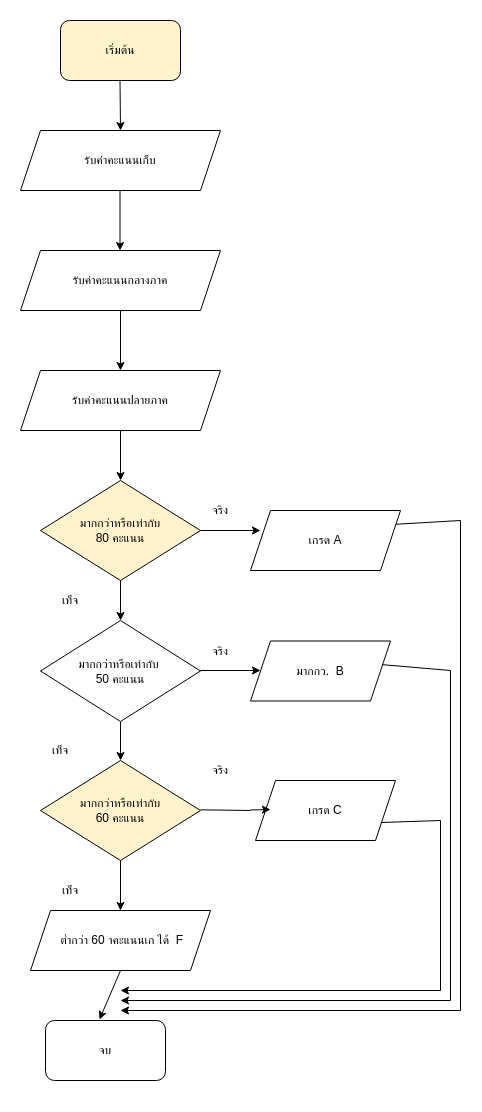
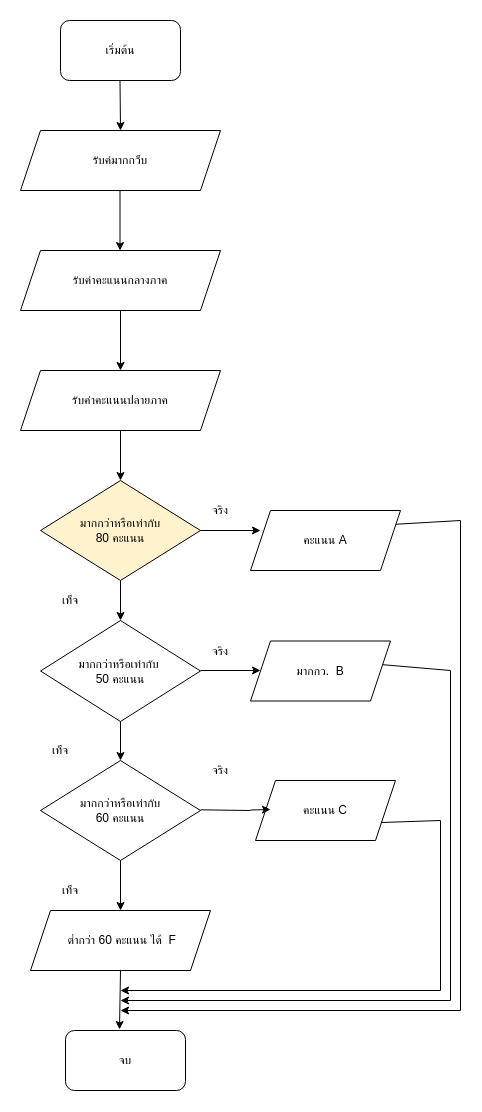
  <mxCell id="0" />
  <mxCell id="1" parent="0" />
- <mxCell id="2" value="เริ่มต้น" style="rounded=1;whiteSpace=wrap;html=1;fillColor=#fff2cc;" vertex="1" parent="1"><mxGeometry x="60" y="20" width="120" height="60" as="geometry" /></mxCell>
+ <mxCell id="2" value="เริ่มต้น" style="rounded=1;whiteSpace=wrap;html=1;" vertex="1" parent="1"><mxGeometry x="60" y="20" width="120" height="60" as="geometry" /></mxCell>
  <mxCell id="3" value="" style="endArrow=classic;html=1;" edge="1" parent="1"><mxGeometry width="50" height="50" relative="1" as="geometry"><mxPoint x="119.5" y="80" as="sourcePoint" /><mxPoint x="120" y="130" as="targetPoint" /></mxGeometry></mxCell>
- <mxCell id="4" value="รับค่าคะแนนเก็บ" style="shape=parallelogram;perimeter=parallelogramPerimeter;whiteSpace=wrap;html=1;fixedSize=1;" vertex="1" parent="1"><mxGeometry x="20" y="130" width="200" height="60" as="geometry" /></mxCell>
+ <mxCell id="4" value="รับค่มากกว็บ" style="shape=parallelogram;perimeter=parallelogramPerimeter;whiteSpace=wrap;html=1;fixedSize=1;" vertex="1" parent="1"><mxGeometry x="20" y="130" width="200" height="60" as="geometry" /></mxCell>
  <mxCell id="5" value="" style="endArrow=classic;html=1;" edge="1" parent="1"><mxGeometry width="50" height="50" relative="1" as="geometry"><mxPoint x="119.5" y="190" as="sourcePoint" /><mxPoint x="119.5" y="250" as="targetPoint" /></mxGeometry></mxCell>
  <mxCell id="6" value="รับค่าคะแนนกลางภาค" style="shape=parallelogram;perimeter=parallelogramPerimeter;whiteSpace=wrap;html=1;fixedSize=1;" vertex="1" parent="1"><mxGeometry x="20" y="250" width="200" height="60" as="geometry" /></mxCell>
  <mxCell id="7" value="รับค่าคะแนนปลายภาค" style="shape=parallelogram;perimeter=parallelogramPerimeter;whiteSpace=wrap;html=1;fixedSize=1;" vertex="1" parent="1"><mxGeometry x="20" y="370" width="200" height="60" as="geometry" /></mxCell>
  <mxCell id="8" value="" style="endArrow=classic;html=1;entryX=0.5;entryY=0;entryDx=0;entryDy=0;" edge="1" parent="1" target="7"><mxGeometry width="50" height="50" relative="1" as="geometry"><mxPoint x="120" y="310" as="sourcePoint" /><mxPoint x="170" y="260" as="targetPoint" /></mxGeometry></mxCell>
  <mxCell id="9" value="มากกว่าหรือเท่ากับ &lt;br&gt;80 คะแนน" style="rhombus;whiteSpace=wrap;html=1;fillColor=#fff2cc;" vertex="1" parent="1"><mxGeometry x="40" y="480" width="160" height="100" as="geometry" /></mxCell>
  <mxCell id="10" value="มากกว่าหรือเท่ากับ&amp;nbsp;&lt;br&gt;50 คะแนน" style="rhombus;whiteSpace=wrap;html=1;" vertex="1" parent="1"><mxGeometry x="40" y="620" width="160" height="101" as="geometry" /></mxCell>
- <mxCell id="11" value="มากกว่าหรือเท่ากับ&lt;br&gt;60 คะแนน" style="rhombus;whiteSpace=wrap;html=1;fillColor=#fff2cc;" vertex="1" parent="1"><mxGeometry x="40" y="760" width="160" height="100" as="geometry" /></mxCell>
- <mxCell id="12" value="&amp;nbsp;ต่ำกว่า 60 าคะแนนเก ได้ &amp;nbsp;F" style="shape=parallelogram;perimeter=parallelogramPerimeter;whiteSpace=wrap;html=1;fixedSize=1;" vertex="1" parent="1"><mxGeometry x="30" y="910" width="180" height="60" as="geometry" /></mxCell>
- <mxCell id="13" value="จบ" style="rounded=1;whiteSpace=wrap;html=1;" vertex="1" parent="1"><mxGeometry x="45" y="1020" width="120" height="60" as="geometry" /></mxCell>
+ <mxCell id="11" value="มากกว่าหรือเท่ากับ&lt;br&gt;60 คะแนน" style="rhombus;whiteSpace=wrap;html=1;" vertex="1" parent="1"><mxGeometry x="40" y="760" width="160" height="100" as="geometry" /></mxCell>
+ <mxCell id="12" value="&amp;nbsp;ต่ำกว่า 60 คะแนน ได้ &amp;nbsp;F" style="shape=parallelogram;perimeter=parallelogramPerimeter;whiteSpace=wrap;html=1;fixedSize=1;" vertex="1" parent="1"><mxGeometry x="30" y="910" width="180" height="60" as="geometry" /></mxCell>
+ <mxCell id="13" value="จบ" style="rounded=1;whiteSpace=wrap;html=1;" vertex="1" parent="1"><mxGeometry x="65" y="1030" width="120" height="60" as="geometry" /></mxCell>
  <mxCell id="14" value="" style="endArrow=classic;html=1;entryX=0.5;entryY=0;entryDx=0;entryDy=0;" edge="1" parent="1" target="9"><mxGeometry width="50" height="50" relative="1" as="geometry"><mxPoint x="120" y="430" as="sourcePoint" /><mxPoint x="170" y="380" as="targetPoint" /></mxGeometry></mxCell>
  <mxCell id="15" value="" style="endArrow=classic;html=1;entryX=0.5;entryY=0;entryDx=0;entryDy=0;" edge="1" parent="1" target="10"><mxGeometry width="50" height="50" relative="1" as="geometry"><mxPoint x="120" y="580" as="sourcePoint" /><mxPoint x="170" y="530" as="targetPoint" /></mxGeometry></mxCell>
  <mxCell id="16" value="" style="endArrow=classic;html=1;entryX=0.5;entryY=0;entryDx=0;entryDy=0;" edge="1" parent="1" target="11"><mxGeometry width="50" height="50" relative="1" as="geometry"><mxPoint x="120" y="721" as="sourcePoint" /><mxPoint x="170" y="671" as="targetPoint" /></mxGeometry></mxCell>
  <mxCell id="17" value="" style="endArrow=classic;html=1;entryX=0.5;entryY=0;entryDx=0;entryDy=0;" edge="1" parent="1" target="12"><mxGeometry width="50" height="50" relative="1" as="geometry"><mxPoint x="120" y="860" as="sourcePoint" /><mxPoint x="170" y="810" as="targetPoint" /></mxGeometry></mxCell>
  <mxCell id="18" value="" style="endArrow=classic;html=1;entryX=0.45;entryY=-0.017;entryDx=0;entryDy=0;entryPerimeter=0;" edge="1" parent="1" target="13"><mxGeometry width="50" height="50" relative="1" as="geometry"><mxPoint x="120" y="970" as="sourcePoint" /><mxPoint x="170" y="920" as="targetPoint" /></mxGeometry></mxCell>
  <mxCell id="19" value="" style="endArrow=classic;html=1;" edge="1" parent="1"><mxGeometry width="50" height="50" relative="1" as="geometry"><mxPoint x="200" y="530" as="sourcePoint" /><mxPoint x="260" y="530" as="targetPoint" /></mxGeometry></mxCell>
  <mxCell id="20" value="" style="endArrow=classic;html=1;" edge="1" parent="1"><mxGeometry width="50" height="50" relative="1" as="geometry"><mxPoint x="200" y="670" as="sourcePoint" /><mxPoint x="260" y="670" as="targetPoint" /></mxGeometry></mxCell>
- <mxCell id="21" value="เกรด C" style="shape=parallelogram;perimeter=parallelogramPerimeter;whiteSpace=wrap;html=1;fixedSize=1;" vertex="1" parent="1"><mxGeometry x="255" y="780" width="140" height="60" as="geometry" /></mxCell>
+ <mxCell id="21" value="คะแนน C" style="shape=parallelogram;perimeter=parallelogramPerimeter;whiteSpace=wrap;html=1;fixedSize=1;" vertex="1" parent="1"><mxGeometry x="255" y="780" width="140" height="60" as="geometry" /></mxCell>
  <mxCell id="22" value="" style="endArrow=classic;html=1;" edge="1" parent="1"><mxGeometry width="50" height="50" relative="1" as="geometry"><mxPoint x="460" y="1010" as="sourcePoint" /><mxPoint x="120" y="1010" as="targetPoint" /></mxGeometry></mxCell>
  <mxCell id="23" value="" style="endArrow=none;html=1;" edge="1" parent="1"><mxGeometry width="50" height="50" relative="1" as="geometry"><mxPoint x="460" y="1010" as="sourcePoint" /><mxPoint x="460" y="520" as="targetPoint" /><Array as="points" /></mxGeometry></mxCell>
  <mxCell id="24" value="" style="endArrow=none;html=1;exitX=0.94;exitY=0.4;exitDx=0;exitDy=0;exitPerimeter=0;" edge="1" parent="1"><mxGeometry width="50" height="50" relative="1" as="geometry"><mxPoint x="391" y="524" as="sourcePoint" /><mxPoint x="460" y="520" as="targetPoint" /></mxGeometry></mxCell>
  <mxCell id="25" value="" style="endArrow=none;html=1;" edge="1" parent="1"><mxGeometry width="50" height="50" relative="1" as="geometry"><mxPoint x="450" y="670" as="sourcePoint" /><mxPoint x="450" y="1000" as="targetPoint" /><Array as="points" /></mxGeometry></mxCell>
  <mxCell id="26" value="" style="endArrow=none;html=1;" edge="1" parent="1"><mxGeometry width="50" height="50" relative="1" as="geometry"><mxPoint x="450" y="670" as="sourcePoint" /><mxPoint x="380" y="664" as="targetPoint" /></mxGeometry></mxCell>
  <mxCell id="27" value="" style="endArrow=classic;html=1;" edge="1" parent="1"><mxGeometry width="50" height="50" relative="1" as="geometry"><mxPoint x="450" y="1000" as="sourcePoint" /><mxPoint x="120" y="1000" as="targetPoint" /></mxGeometry></mxCell>
  <mxCell id="28" value="" style="endArrow=classic;html=1;" edge="1" parent="1"><mxGeometry width="50" height="50" relative="1" as="geometry"><mxPoint x="440" y="990" as="sourcePoint" /><mxPoint x="120" y="990" as="targetPoint" /></mxGeometry></mxCell>
  <mxCell id="29" value="" style="endArrow=none;html=1;" edge="1" parent="1"><mxGeometry width="50" height="50" relative="1" as="geometry"><mxPoint x="440" y="990" as="sourcePoint" /><mxPoint x="440" y="820" as="targetPoint" /></mxGeometry></mxCell>
  <mxCell id="30" value="" style="endArrow=none;html=1;exitX=1;exitY=0.75;exitDx=0;exitDy=0;" edge="1" parent="1" source="21"><mxGeometry width="50" height="50" relative="1" as="geometry"><mxPoint x="386" y="820" as="sourcePoint" /><mxPoint x="440" y="820" as="targetPoint" /></mxGeometry></mxCell>
  <mxCell id="31" value="จริง" style="text;html=1;strokeColor=none;fillColor=none;align=center;verticalAlign=middle;whiteSpace=wrap;rounded=0;" vertex="1" parent="1"><mxGeometry x="200" y="500" width="40" height="20" as="geometry" /></mxCell>
  <mxCell id="32" value="จริง" style="text;html=1;strokeColor=none;fillColor=none;align=center;verticalAlign=middle;whiteSpace=wrap;rounded=0;" vertex="1" parent="1"><mxGeometry x="200" y="640.5" width="40" height="20" as="geometry" /></mxCell>
  <mxCell id="33" value="" style="endArrow=classic;html=1;startArrow=none;" edge="1" parent="1"><mxGeometry width="50" height="50" relative="1" as="geometry"><mxPoint x="250" y="809.5" as="sourcePoint" /><mxPoint x="270" y="809" as="targetPoint" /></mxGeometry></mxCell>
  <mxCell id="34" value="" style="endArrow=none;html=1;" edge="1" parent="1"><mxGeometry width="50" height="50" relative="1" as="geometry"><mxPoint x="200" y="809.33" as="sourcePoint" /><mxPoint x="250" y="810" as="targetPoint" /></mxGeometry></mxCell>
  <mxCell id="35" value="จริง" style="text;html=1;strokeColor=none;fillColor=none;align=center;verticalAlign=middle;whiteSpace=wrap;rounded=0;" vertex="1" parent="1"><mxGeometry x="200" y="760" width="40" height="20" as="geometry" /></mxCell>
  <mxCell id="36" value="เท็จ" style="text;html=1;strokeColor=none;fillColor=none;align=center;verticalAlign=middle;whiteSpace=wrap;rounded=0;" vertex="1" parent="1"><mxGeometry x="50" y="590" width="40" height="20" as="geometry" /></mxCell>
  <mxCell id="37" value="เท็จ" style="text;html=1;strokeColor=none;fillColor=none;align=center;verticalAlign=middle;whiteSpace=wrap;rounded=0;" vertex="1" parent="1"><mxGeometry x="40" y="740" width="40" height="20" as="geometry" /></mxCell>
  <mxCell id="38" value="เท็จ" style="text;html=1;strokeColor=none;fillColor=none;align=center;verticalAlign=middle;whiteSpace=wrap;rounded=0;" vertex="1" parent="1"><mxGeometry x="50" y="880" width="40" height="20" as="geometry" /></mxCell>
- <mxCell id="39" value="เกรด A" style="shape=parallelogram;perimeter=parallelogramPerimeter;whiteSpace=wrap;html=1;fixedSize=1;" vertex="1" parent="1"><mxGeometry x="250" y="510" width="150" height="60" as="geometry" /></mxCell>
+ <mxCell id="39" value="คะแนน A" style="shape=parallelogram;perimeter=parallelogramPerimeter;whiteSpace=wrap;html=1;fixedSize=1;" vertex="1" parent="1"><mxGeometry x="250" y="510" width="150" height="60" as="geometry" /></mxCell>
  <mxCell id="40" value="มากกว. &amp;nbsp;B" style="shape=parallelogram;perimeter=parallelogramPerimeter;whiteSpace=wrap;html=1;fixedSize=1;" vertex="1" parent="1"><mxGeometry x="250" y="640.5" width="140" height="60" as="geometry" /></mxCell>
